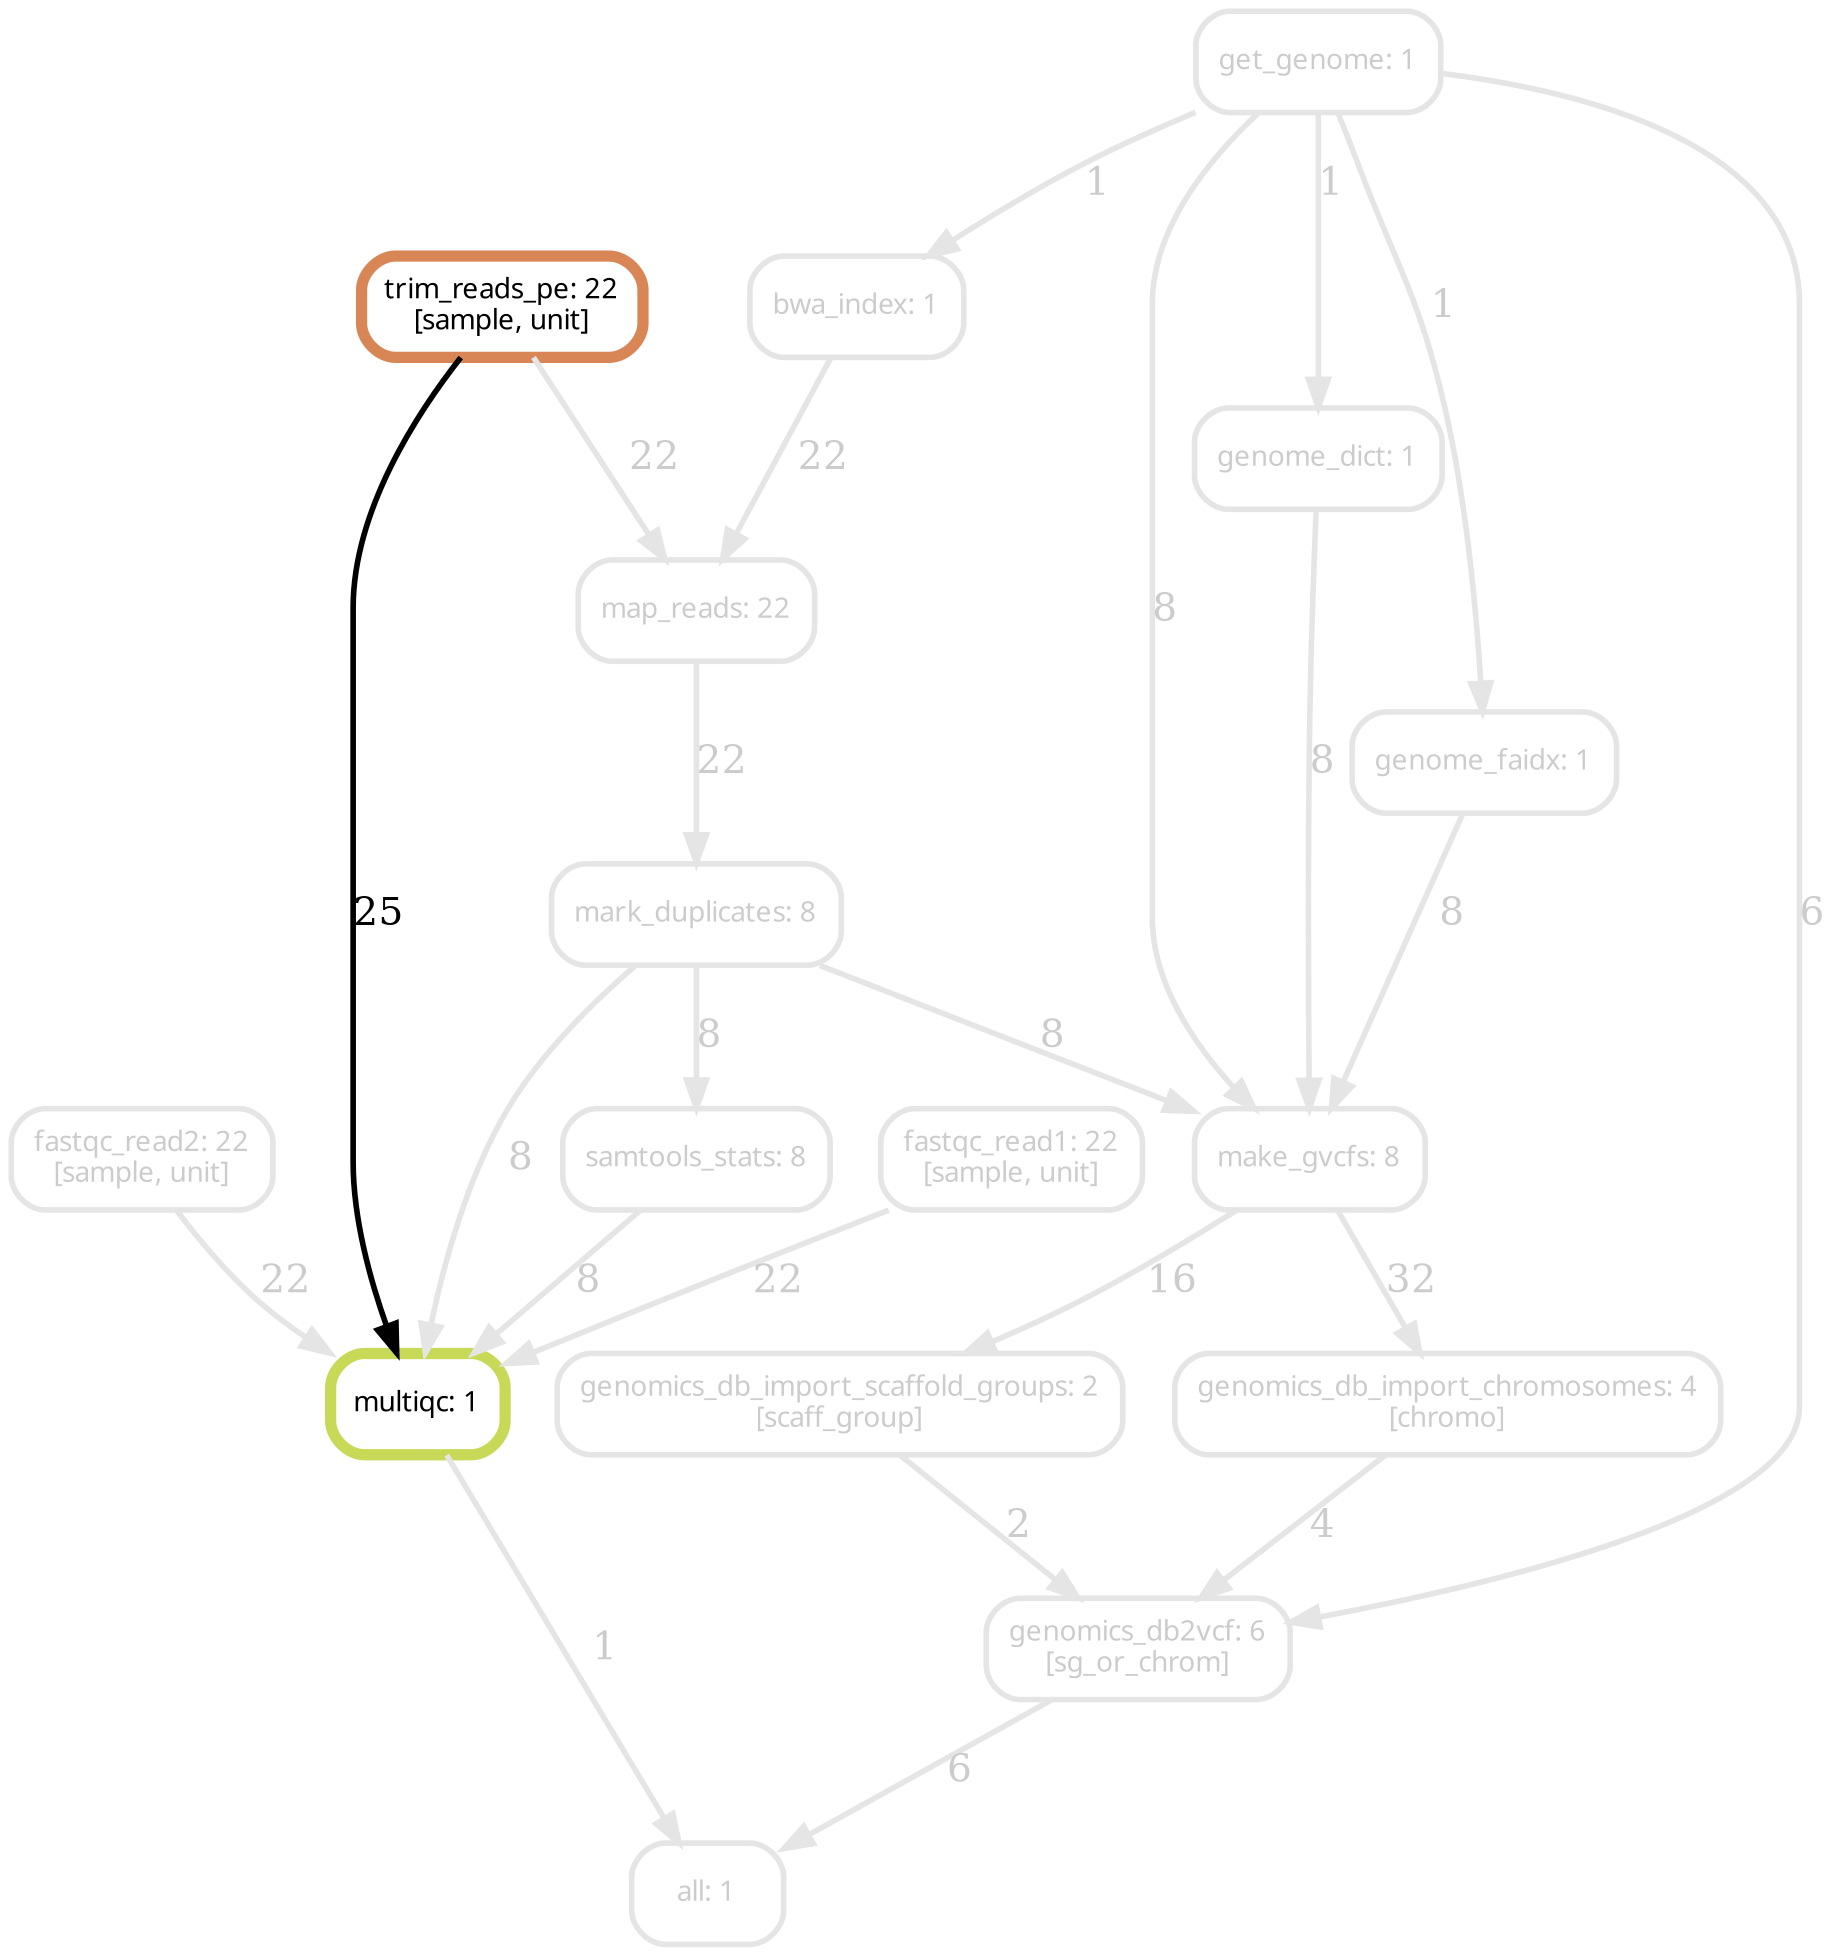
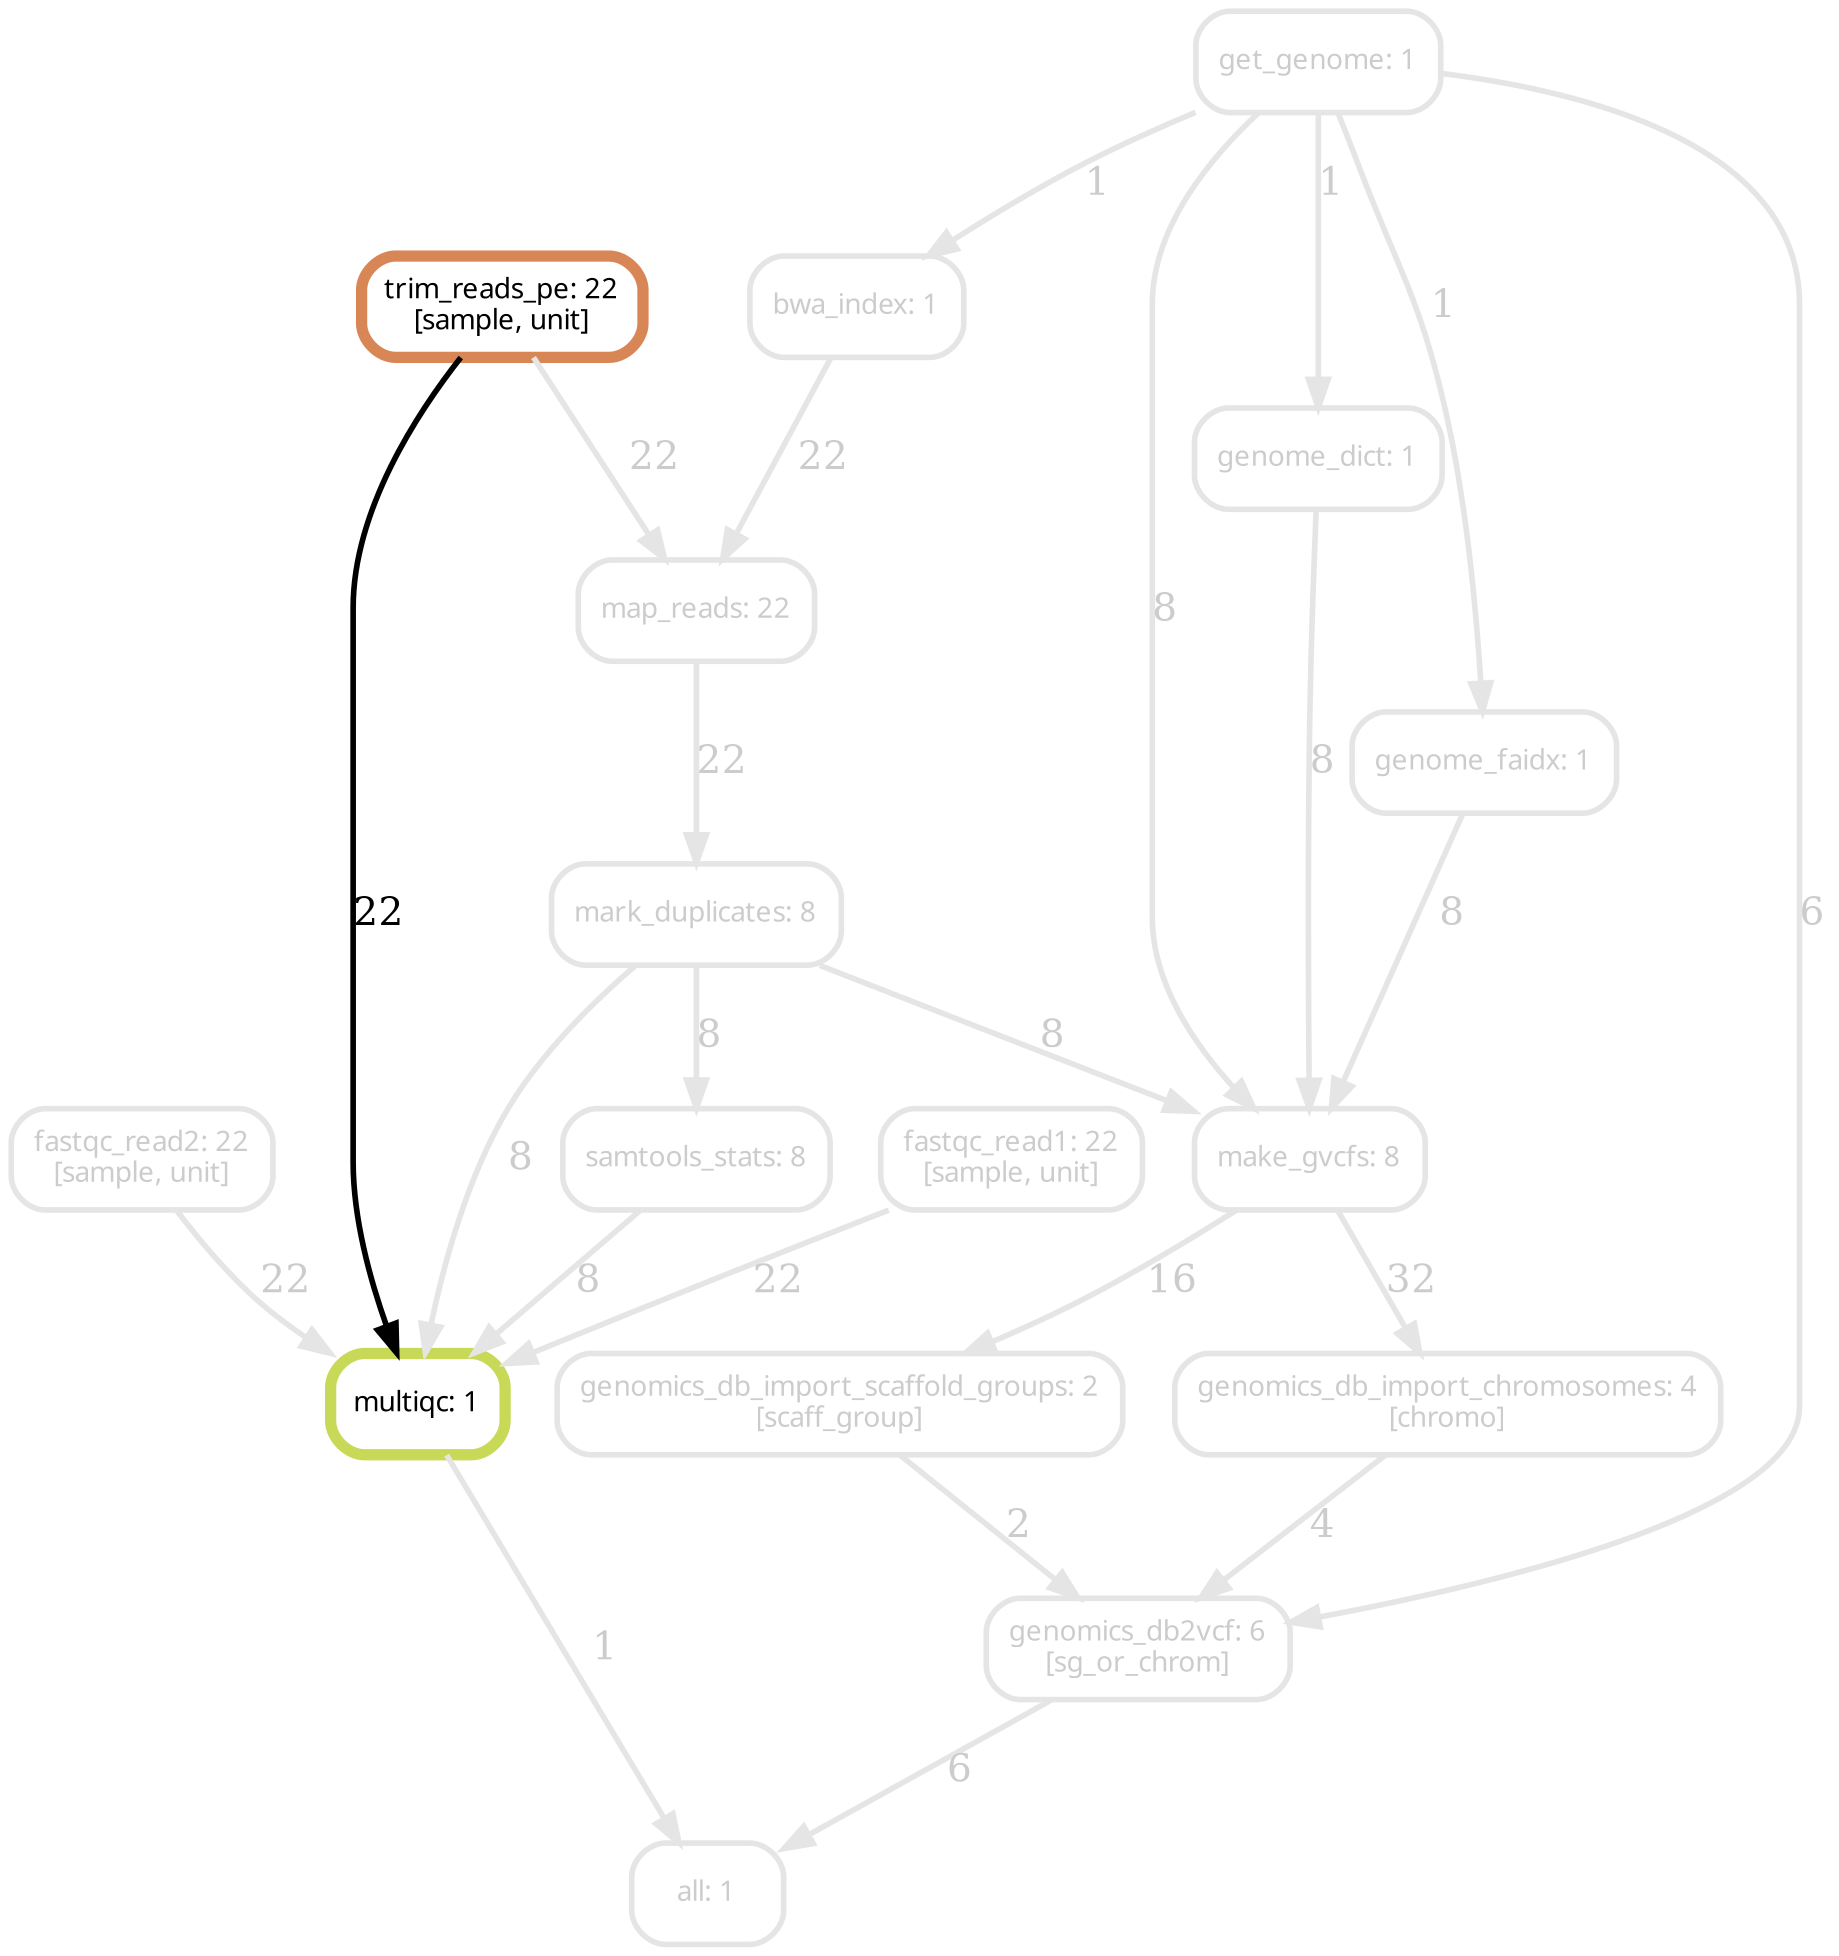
  digraph {
    bgcolor=white
    node [color=gray90 fontcolor=gray80 fontname=sans fontsize=10 penwidth=2 shape=box style=rounded]
    edge [color=gray90 fontcolor=gray80 penwidth=2]
    n1 [label="bwa_index: 1"]
    n2 [label="map_reads: 22"]
    n3 [label="fastqc_read1: 22\n[sample, unit]"]
    n4 [color="0.19 0.6 0.85" fontcolor=black label="multiqc: 1" penwidth=4]
    n5 [label="fastqc_read2: 22\n[sample, unit]"]
    n6 [label="genome_dict: 1"]
    n7 [label="make_gvcfs: 8"]
    n8 [label="genome_faidx: 1"]
    n9 [label="genomics_db_import_chromosomes: 4\n[chromo]"]
    n10 [label="genomics_db2vcf: 6\n[sg_or_chrom]"]
    n11 [label="genomics_db_import_scaffold_groups: 2\n[scaff_group]"]
    n12 [label="all: 1"]
    n13 [label="get_genome: 1"]
    n14 [label="mark_duplicates: 8"]
    n15 [label="samtools_stats: 8"]
    n16 [color="0.06 0.6 0.85" fontcolor=black label="trim_reads_pe: 22\n[sample, unit]" penwidth=4]
    n1 -> n2 [label=22]
    n2 -> n14 [label=22]
    n3 -> n4 [label=22]
    n4 -> n12 [label=1]
    n5 -> n4 [label=22]
    n6 -> n7 [label=8]
    n7 -> n9 [label=32]
    n7 -> n11 [label=16]
    n8 -> n7 [label=8]
    n9 -> n10 [label=4]
    n10 -> n12 [label=6]
    n11 -> n10 [label=2]
    n13 -> n1 [label=1]
    n13 -> n6 [label=1]
    n13 -> n7 [label=8]
    n13 -> n8 [label=1]
    n13 -> n10 [label=6]
    n14 -> n4 [label=8]
    n14 -> n7 [label=8]
    n14 -> n15 [label=8]
    n15 -> n4 [label=8]
    n16 -> n2 [label=22]
-   n16 -> n4 [color=black fontcolor=black label=25]
+   n16 -> n4 [color=black fontcolor=black label=22]
  }
